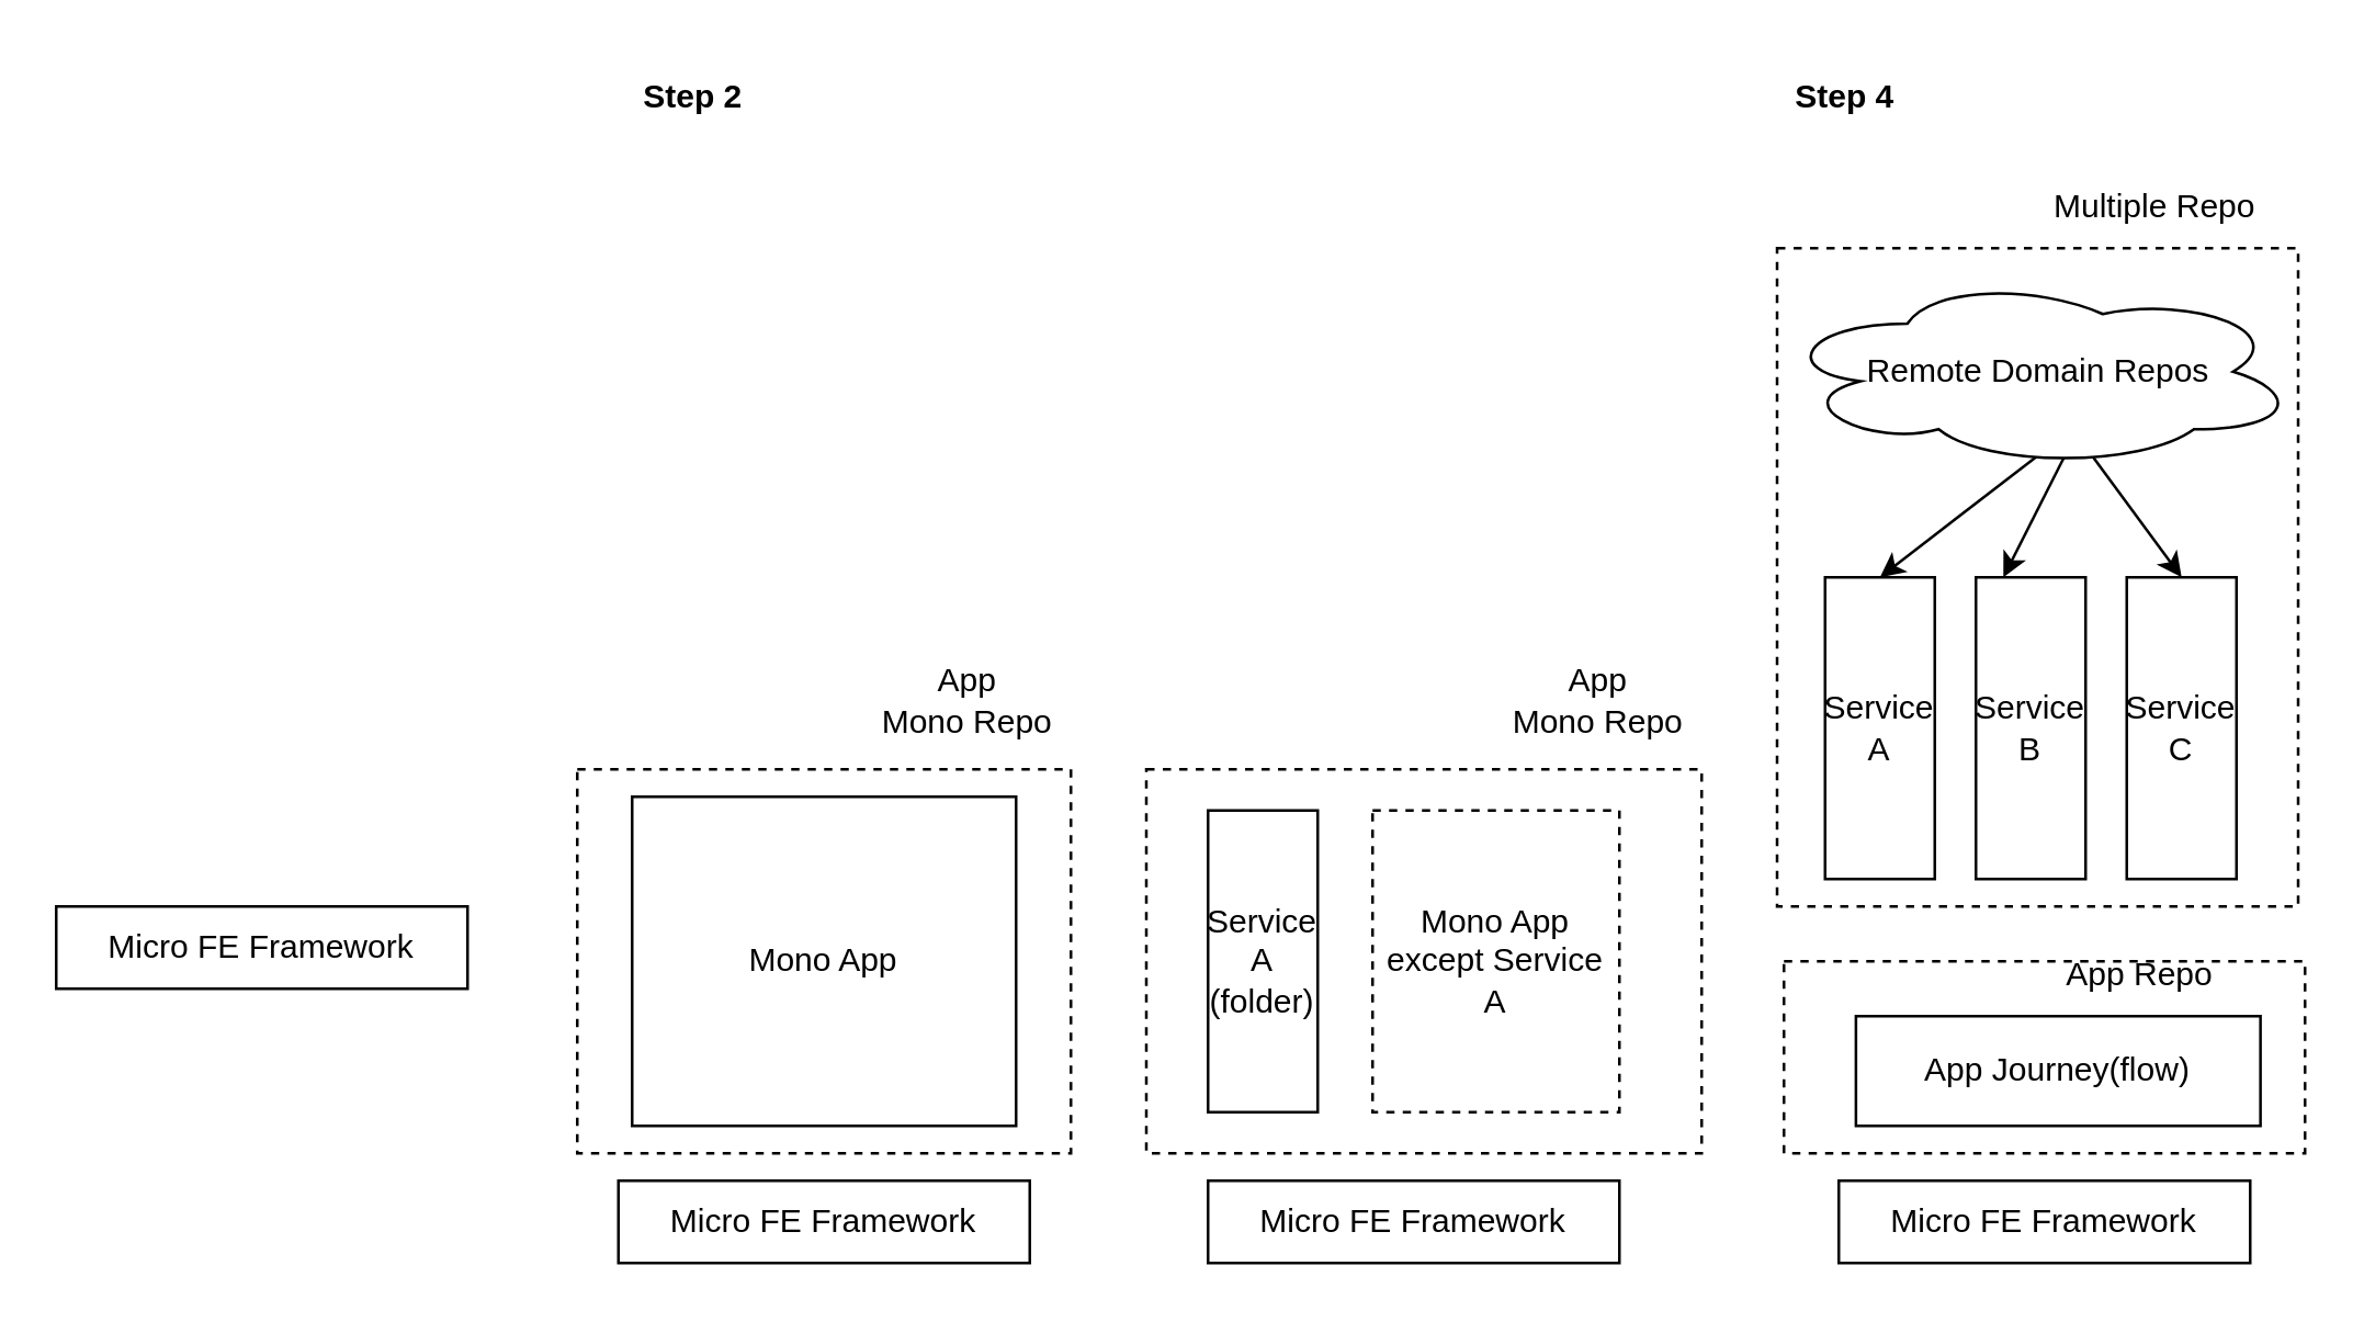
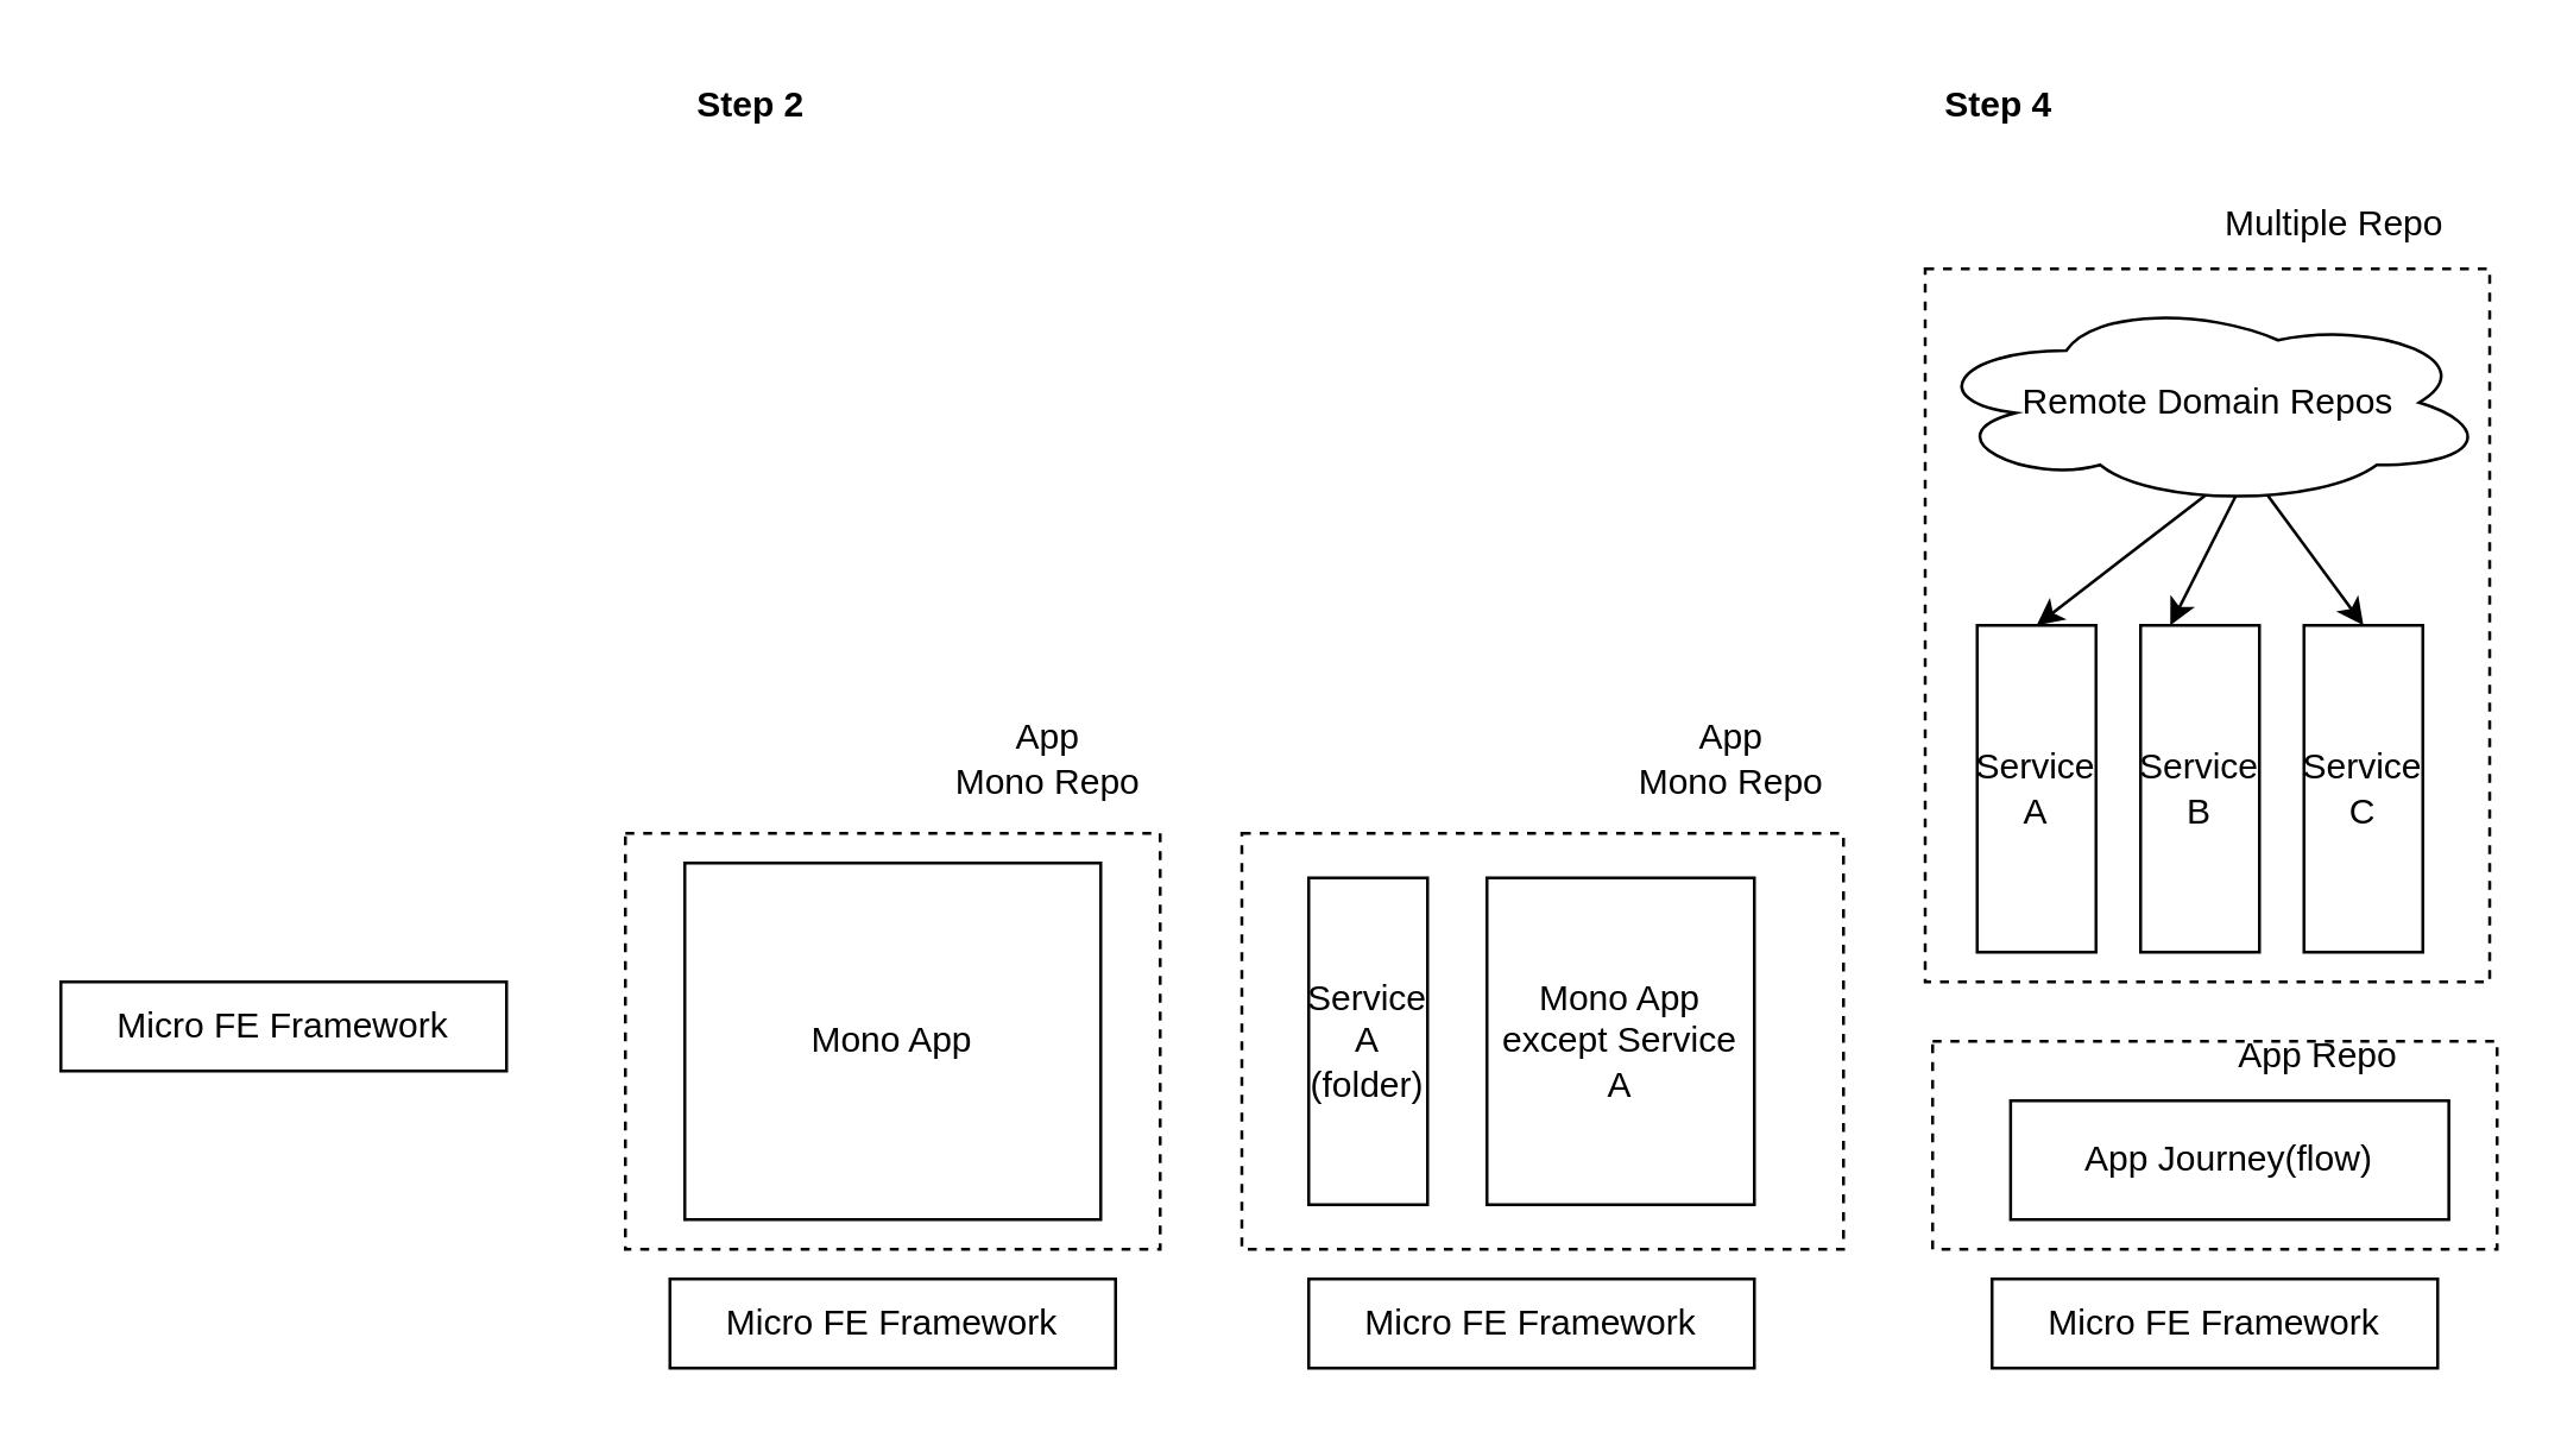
  <mxCell id="0" />
  <mxCell id="1" parent="0" />
  <mxCell id="2" value="" style="rounded=0;whiteSpace=wrap;html=1;fillColor=none;dashed=1;" parent="1" vertex="1"><mxGeometry x="417.5" y="280" width="202.5" height="140" as="geometry" /></mxCell>
  <mxCell id="3" value="" style="rounded=0;whiteSpace=wrap;html=1;fillColor=none;dashed=1;" parent="1" vertex="1"><mxGeometry x="647.5" y="90" width="190" height="240" as="geometry" /></mxCell>
  <mxCell id="4" value="" style="rounded=0;whiteSpace=wrap;html=1;fillColor=none;dashed=1;" parent="1" vertex="1"><mxGeometry x="210" y="280" width="180" height="140" as="geometry" /></mxCell>
  <mxCell id="5" value="Micro FE Framework" style="rounded=0;whiteSpace=wrap;html=1;" parent="1" vertex="1"><mxGeometry x="225" y="430" width="150" height="30" as="geometry" /></mxCell>
  <mxCell id="6" value="Mono App" style="rounded=0;whiteSpace=wrap;html=1;" parent="1" vertex="1"><mxGeometry x="230" y="290" width="140" height="120" as="geometry" /></mxCell>
  <mxCell id="7" style="edgeStyle=none;html=1;entryX=0.5;entryY=0.938;entryDx=0;entryDy=0;entryPerimeter=0;exitX=0.5;exitY=0;exitDx=0;exitDy=0;startArrow=classic;startFill=1;endArrow=none;endFill=0;" parent="1" source="10" target="15" edge="1"><mxGeometry relative="1" as="geometry" /></mxCell>
  <mxCell id="8" value="Service A (folder)" style="rounded=0;whiteSpace=wrap;html=1;" parent="1" vertex="1"><mxGeometry x="440" y="295" width="40" height="110" as="geometry" /></mxCell>
- <mxCell id="9" value="Mono App except Service A" style="rounded=0;whiteSpace=wrap;html=1;dashed=1;" parent="1" vertex="1"><mxGeometry x="500" y="295" width="90" height="110" as="geometry" /></mxCell>
+ <mxCell id="9" value="Mono App except Service A" style="rounded=0;whiteSpace=wrap;html=1;" parent="1" vertex="1"><mxGeometry x="500" y="295" width="90" height="110" as="geometry" /></mxCell>
  <mxCell id="10" value="Service A" style="rounded=0;whiteSpace=wrap;html=1;" parent="1" vertex="1"><mxGeometry x="665" y="210" width="40" height="110" as="geometry" /></mxCell>
  <mxCell id="11" style="edgeStyle=none;html=1;entryX=0.55;entryY=0.95;entryDx=0;entryDy=0;entryPerimeter=0;exitX=0.25;exitY=0;exitDx=0;exitDy=0;startArrow=classic;startFill=1;endArrow=none;endFill=0;" parent="1" source="12" target="15" edge="1"><mxGeometry relative="1" as="geometry" /></mxCell>
  <mxCell id="12" value="Service B" style="rounded=0;whiteSpace=wrap;html=1;" parent="1" vertex="1"><mxGeometry x="720" y="210" width="40" height="110" as="geometry" /></mxCell>
  <mxCell id="13" style="edgeStyle=none;html=1;entryX=0.605;entryY=0.94;entryDx=0;entryDy=0;entryPerimeter=0;exitX=0.5;exitY=0;exitDx=0;exitDy=0;endArrow=none;endFill=0;startArrow=classic;startFill=1;" parent="1" source="14" target="15" edge="1"><mxGeometry relative="1" as="geometry" /></mxCell>
  <mxCell id="14" value="Service C" style="rounded=0;whiteSpace=wrap;html=1;" parent="1" vertex="1"><mxGeometry x="775" y="210" width="40" height="110" as="geometry" /></mxCell>
  <mxCell id="15" value="Remote Domain Repos" style="ellipse;shape=cloud;whiteSpace=wrap;html=1;" parent="1" vertex="1"><mxGeometry x="647.5" y="100" width="190" height="70" as="geometry" /></mxCell>
  <mxCell id="16" value="App&lt;br&gt;Mono Repo" style="text;html=1;strokeColor=none;fillColor=none;align=center;verticalAlign=middle;whiteSpace=wrap;rounded=0;" parent="1" vertex="1"><mxGeometry x="530" y="240" width="105" height="30" as="geometry" /></mxCell>
  <mxCell id="17" value="Multiple Repo" style="text;html=1;strokeColor=none;fillColor=none;align=center;verticalAlign=middle;whiteSpace=wrap;rounded=0;" parent="1" vertex="1"><mxGeometry x="732.5" y="60" width="105" height="30" as="geometry" /></mxCell>
  <mxCell id="18" value="App &lt;br&gt;Mono Repo" style="text;html=1;strokeColor=none;fillColor=none;align=center;verticalAlign=middle;whiteSpace=wrap;rounded=0;" parent="1" vertex="1"><mxGeometry x="300" y="240" width="105" height="30" as="geometry" /></mxCell>
  <mxCell id="19" value="Micro FE Framework" style="rounded=0;whiteSpace=wrap;html=1;" parent="1" vertex="1"><mxGeometry x="20" y="330" width="150" height="30" as="geometry" /></mxCell>
  <mxCell id="20" value="Micro FE Framework" style="rounded=0;whiteSpace=wrap;html=1;" parent="1" vertex="1"><mxGeometry x="440" y="430" width="150" height="30" as="geometry" /></mxCell>
  <mxCell id="21" value="Micro FE Framework" style="rounded=0;whiteSpace=wrap;html=1;" parent="1" vertex="1"><mxGeometry x="670" y="430" width="150" height="30" as="geometry" /></mxCell>
  <mxCell id="22" value="&lt;b&gt;Step 2&lt;/b&gt;" style="text;html=1;strokeColor=none;fillColor=none;align=center;verticalAlign=middle;whiteSpace=wrap;rounded=0;" parent="1" vertex="1"><mxGeometry x="200" y="20" width="105" height="30" as="geometry" /></mxCell>
  <mxCell id="23" value="App Journey(flow)" style="rounded=0;whiteSpace=wrap;html=1;" parent="1" vertex="1"><mxGeometry x="676.25" y="370" width="147.5" height="40" as="geometry" /></mxCell>
  <mxCell id="24" value="" style="rounded=0;whiteSpace=wrap;html=1;fillColor=none;dashed=1;" parent="1" vertex="1"><mxGeometry x="650" y="350" width="190" height="70" as="geometry" /></mxCell>
  <mxCell id="25" value="App&amp;nbsp;Repo" style="text;html=1;strokeColor=none;fillColor=none;align=center;verticalAlign=middle;whiteSpace=wrap;rounded=0;" parent="1" vertex="1"><mxGeometry x="730" y="340" width="100" height="30" as="geometry" /></mxCell>
  <mxCell id="26" value="&lt;b&gt;Step 4&lt;/b&gt;" style="text;html=1;strokeColor=none;fillColor=none;align=center;verticalAlign=middle;whiteSpace=wrap;rounded=0;" parent="1" vertex="1"><mxGeometry x="620" y="20" width="105" height="30" as="geometry" /></mxCell>
